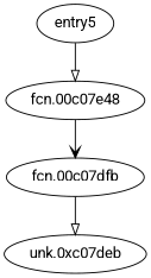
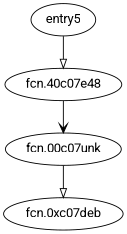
  digraph {
    fontname=Roboto
    node [fontname=Roboto]
    edge [arrowhead=onormal fontname=Roboto]
    n1 [label=entry5]
-   n2 [label="fcn.00c07e48"]
-   n3 [label="fcn.00c07dfb"]
-   n4 [label="unk.0xc07deb"]
+   n2 [label="fcn.40c07e48"]
+   n3 [label="fcn.00c07unk"]
+   n4 [label="fcn.0xc07deb"]
    n1 -> n2
    n2 -> n3 [arrowhead=vee]
    n3 -> n4
  }
